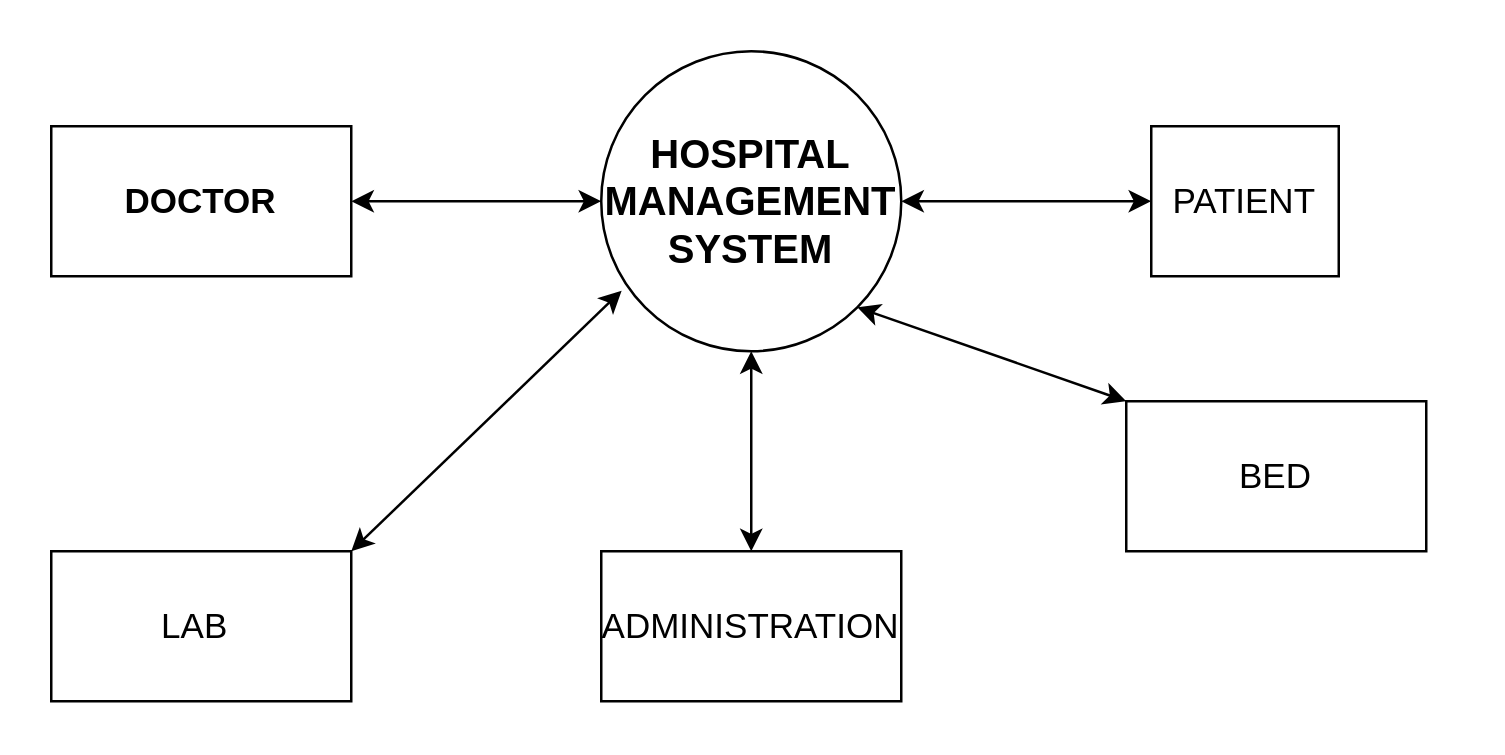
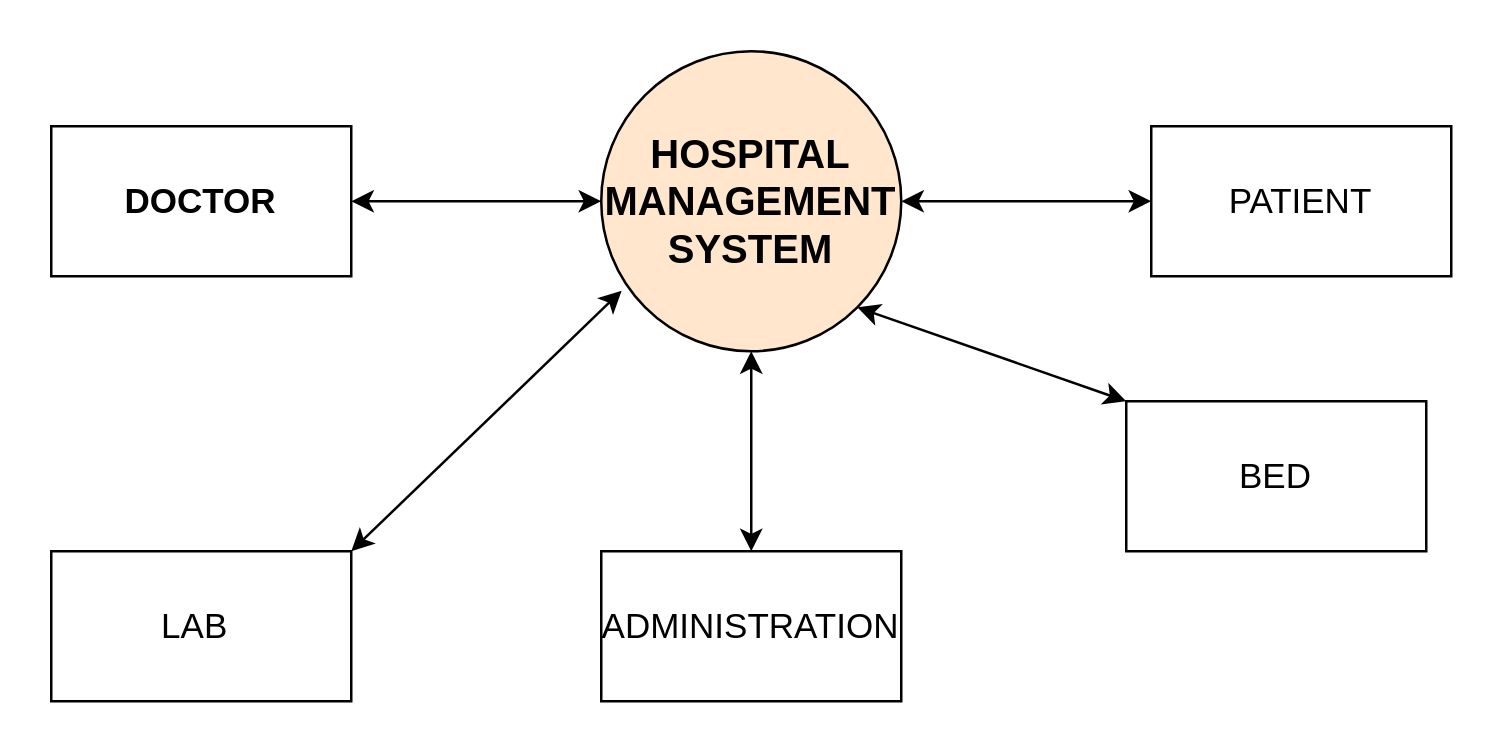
  <mxCell id="0" />
  <mxCell id="1" parent="0" />
- <mxCell id="2" value="&lt;div&gt;&lt;font size=&quot;3&quot;&gt;&lt;b&gt;HOSPITAL&lt;/b&gt;&lt;/font&gt;&lt;/div&gt;&lt;div&gt;&lt;font size=&quot;3&quot;&gt;&lt;b&gt;MANAGEMENT&lt;/b&gt;&lt;/font&gt;&lt;/div&gt;&lt;div&gt;&lt;font size=&quot;3&quot;&gt;&lt;b&gt;SYSTEM&lt;br&gt;&lt;/b&gt;&lt;/font&gt;&lt;/div&gt;" style="ellipse;whiteSpace=wrap;html=1;aspect=fixed;" vertex="1" parent="1"><mxGeometry x="240" y="20" width="120" height="120" as="geometry" /></mxCell>
+ <mxCell id="2" value="&lt;div&gt;&lt;font size=&quot;3&quot;&gt;&lt;b&gt;HOSPITAL&lt;/b&gt;&lt;/font&gt;&lt;/div&gt;&lt;div&gt;&lt;font size=&quot;3&quot;&gt;&lt;b&gt;MANAGEMENT&lt;/b&gt;&lt;/font&gt;&lt;/div&gt;&lt;div&gt;&lt;font size=&quot;3&quot;&gt;&lt;b&gt;SYSTEM&lt;br&gt;&lt;/b&gt;&lt;/font&gt;&lt;/div&gt;" style="ellipse;whiteSpace=wrap;html=1;aspect=fixed;fillColor=#ffe6cc;" vertex="1" parent="1"><mxGeometry x="240" y="20" width="120" height="120" as="geometry" /></mxCell>
  <mxCell id="3" value="&lt;b&gt;DOCTOR&lt;/b&gt;" style="rounded=0;whiteSpace=wrap;html=1;fontSize=14;" vertex="1" parent="1"><mxGeometry x="20" y="50" width="120" height="60" as="geometry" /></mxCell>
- <mxCell id="4" value="PATIENT" style="rounded=0;whiteSpace=wrap;html=1;fontSize=14;" vertex="1" parent="1"><mxGeometry x="460" y="50" width="75" height="60" as="geometry" /></mxCell>
+ <mxCell id="4" value="PATIENT" style="rounded=0;whiteSpace=wrap;html=1;fontSize=14;" vertex="1" parent="1"><mxGeometry x="460" y="50" width="120" height="60" as="geometry" /></mxCell>
  <mxCell id="5" value="LAB&lt;span style=&quot;white-space: pre;&quot;&gt;&#09;&lt;/span&gt;" style="rounded=0;whiteSpace=wrap;html=1;fontSize=14;" vertex="1" parent="1"><mxGeometry x="20" y="220" width="120" height="60" as="geometry" /></mxCell>
  <mxCell id="6" value="BED" style="rounded=0;whiteSpace=wrap;html=1;fontSize=14;" vertex="1" parent="1"><mxGeometry x="450" y="160" width="120" height="60" as="geometry" /></mxCell>
  <mxCell id="7" value="ADMINISTRATION" style="rounded=0;whiteSpace=wrap;html=1;fontSize=14;" vertex="1" parent="1"><mxGeometry x="240" y="220" width="120" height="60" as="geometry" /></mxCell>
  <mxCell id="8" value="" style="endArrow=classic;startArrow=classic;html=1;rounded=0;fontSize=14;entryX=0.068;entryY=0.798;entryDx=0;entryDy=0;entryPerimeter=0;exitX=1;exitY=0;exitDx=0;exitDy=0;" edge="1" parent="1" source="5" target="2"><mxGeometry width="50" height="50" relative="1" as="geometry"><mxPoint x="170" y="190" as="sourcePoint" /><mxPoint x="220" y="140" as="targetPoint" /></mxGeometry></mxCell>
  <mxCell id="9" value="" style="endArrow=classic;startArrow=classic;html=1;rounded=0;fontSize=14;entryX=0;entryY=0.5;entryDx=0;entryDy=0;exitX=1;exitY=0.5;exitDx=0;exitDy=0;" edge="1" parent="1" source="3" target="2"><mxGeometry width="50" height="50" relative="1" as="geometry"><mxPoint x="160" y="100" as="sourcePoint" /><mxPoint x="210" y="50" as="targetPoint" /></mxGeometry></mxCell>
  <mxCell id="10" value="" style="endArrow=classic;startArrow=classic;html=1;rounded=0;fontSize=14;" edge="1" parent="1" source="7"><mxGeometry width="50" height="50" relative="1" as="geometry"><mxPoint x="250" y="190" as="sourcePoint" /><mxPoint x="300" y="140" as="targetPoint" /></mxGeometry></mxCell>
  <mxCell id="11" value="" style="endArrow=classic;startArrow=classic;html=1;rounded=0;fontSize=14;entryX=0;entryY=0.5;entryDx=0;entryDy=0;" edge="1" parent="1" target="4"><mxGeometry width="50" height="50" relative="1" as="geometry"><mxPoint x="360" y="80" as="sourcePoint" /><mxPoint x="410" y="30" as="targetPoint" /></mxGeometry></mxCell>
  <mxCell id="12" value="" style="endArrow=classic;startArrow=classic;html=1;rounded=0;fontSize=14;exitX=1;exitY=1;exitDx=0;exitDy=0;entryX=0;entryY=0;entryDx=0;entryDy=0;" edge="1" parent="1" source="2" target="6"><mxGeometry width="50" height="50" relative="1" as="geometry"><mxPoint x="380" y="170" as="sourcePoint" /><mxPoint x="430" y="120" as="targetPoint" /></mxGeometry></mxCell>
